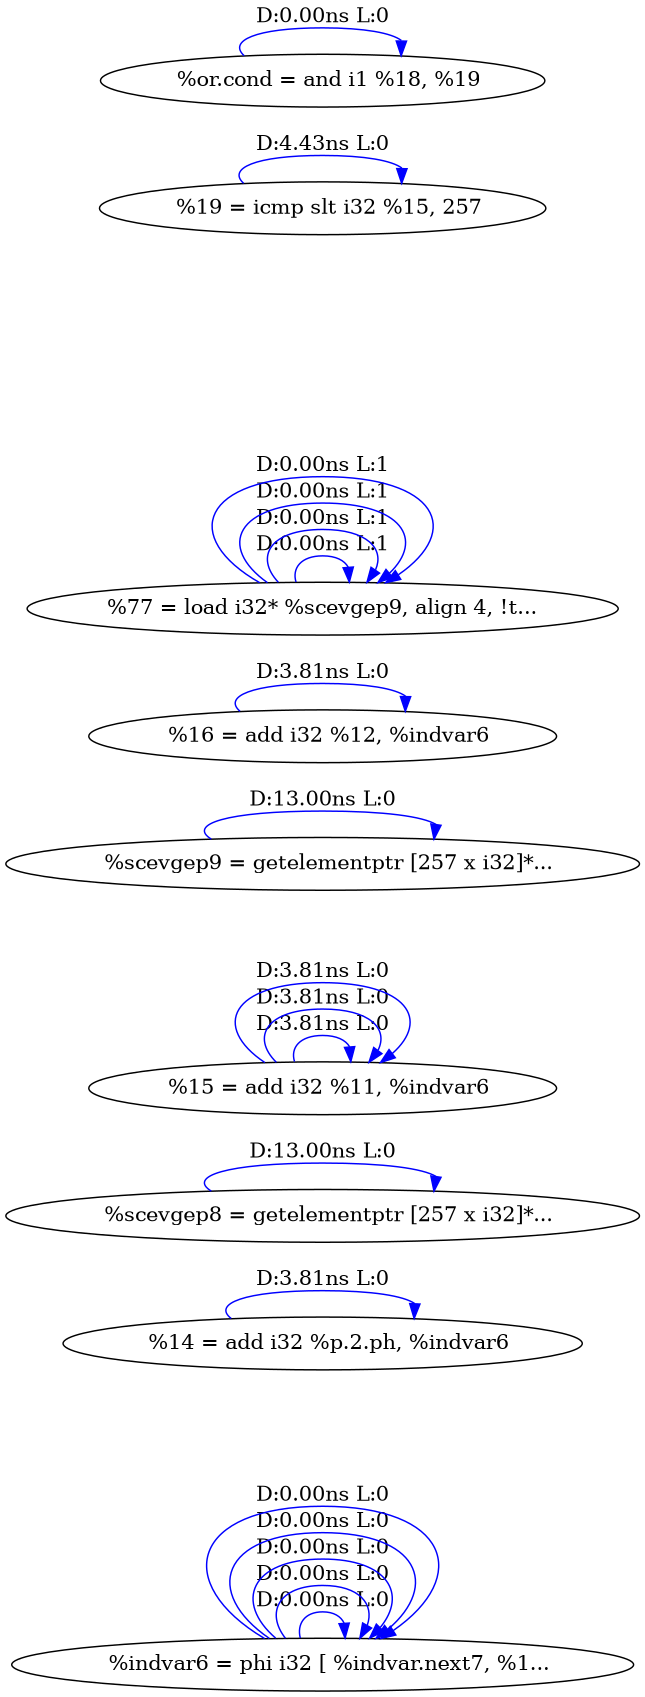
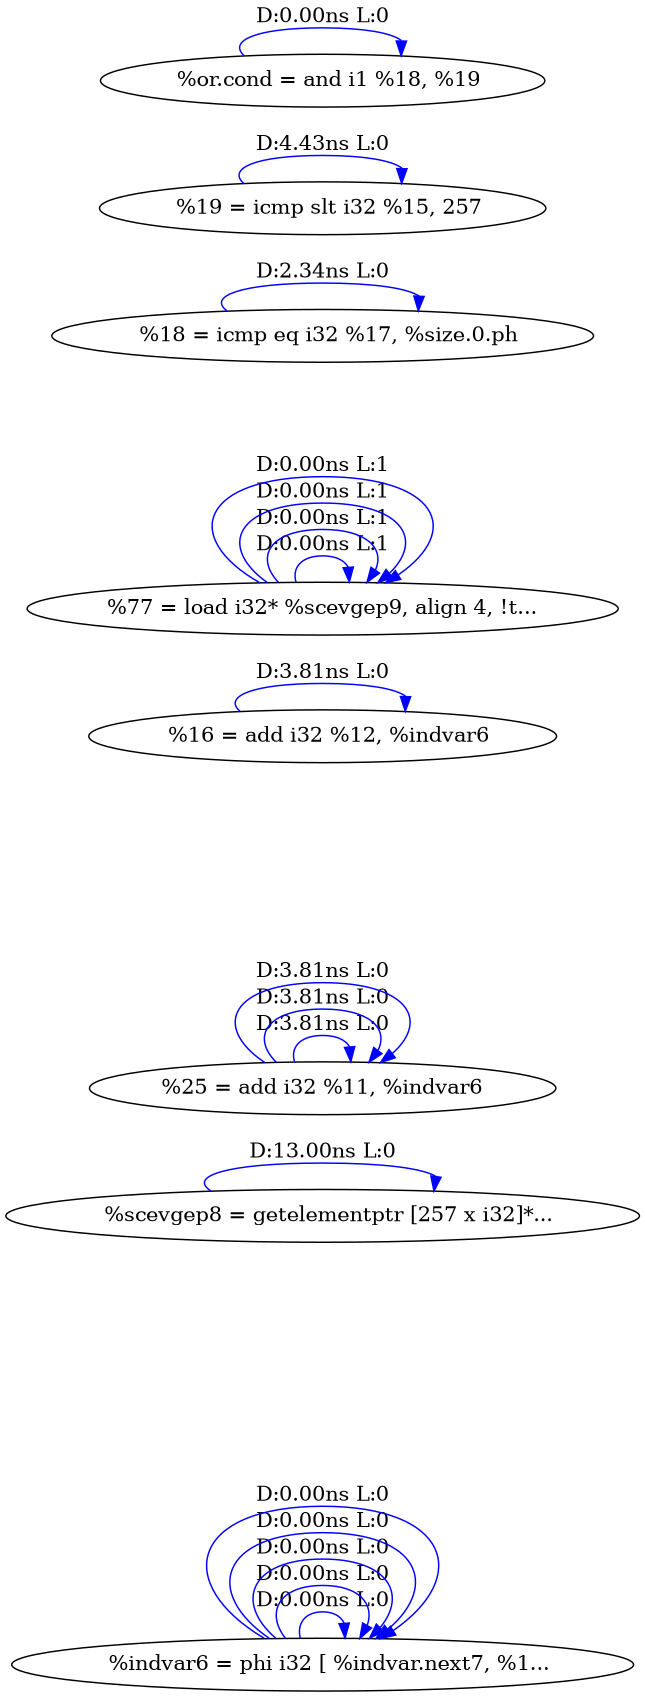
  digraph {
    rankdir=LR
    edge [color=blue]
    n1 [label="  %indvar6 = phi i32 [ %indvar.next7, %1..."]
-   n2 [label="  %14 = add i32 %p.2.ph, %indvar6"]
    n3 [label="  %scevgep8 = getelementptr [257 x i32]*..."]
-   n4 [label="  %15 = add i32 %11, %indvar6"]
-   n5 [label="  %scevgep9 = getelementptr [257 x i32]*..."]
+   n4 [label="%25 = add i32 %11, %indvar6"]
    n6 [label="  %16 = add i32 %12, %indvar6"]
    n7 [label="%77 = load i32* %scevgep9, align 4, !t..."]
+   n8 [label="  %18 = icmp eq i32 %17, %size.0.ph"]
    n9 [label="  %19 = icmp slt i32 %15, 257"]
    n10 [label="  %or.cond = and i1 %18, %19"]
    n1 -> n1 [label="D:0.00ns L:0"]
    n1 -> n1 [label="D:0.00ns L:0"]
    n1 -> n1 [label="D:0.00ns L:0"]
    n1 -> n1 [label="D:0.00ns L:0"]
    n1 -> n1 [label="D:0.00ns L:0"]
-   n2 -> n2 [label="D:3.81ns L:0"]
    n3 -> n3 [label="D:13.00ns L:0"]
    n4 -> n4 [label="D:3.81ns L:0"]
    n4 -> n4 [label="D:3.81ns L:0"]
    n4 -> n4 [label="D:3.81ns L:0"]
-   n5 -> n5 [label="D:13.00ns L:0"]
    n6 -> n6 [label="D:3.81ns L:0"]
    n7 -> n7 [label="D:0.00ns L:1"]
    n7 -> n7 [label="D:0.00ns L:1"]
    n7 -> n7 [label="D:0.00ns L:1"]
    n7 -> n7 [label="D:0.00ns L:1"]
+   n8 -> n8 [label="D:2.34ns L:0"]
    n9 -> n9 [label="D:4.43ns L:0"]
    n10 -> n10 [label="D:0.00ns L:0"]
  }
